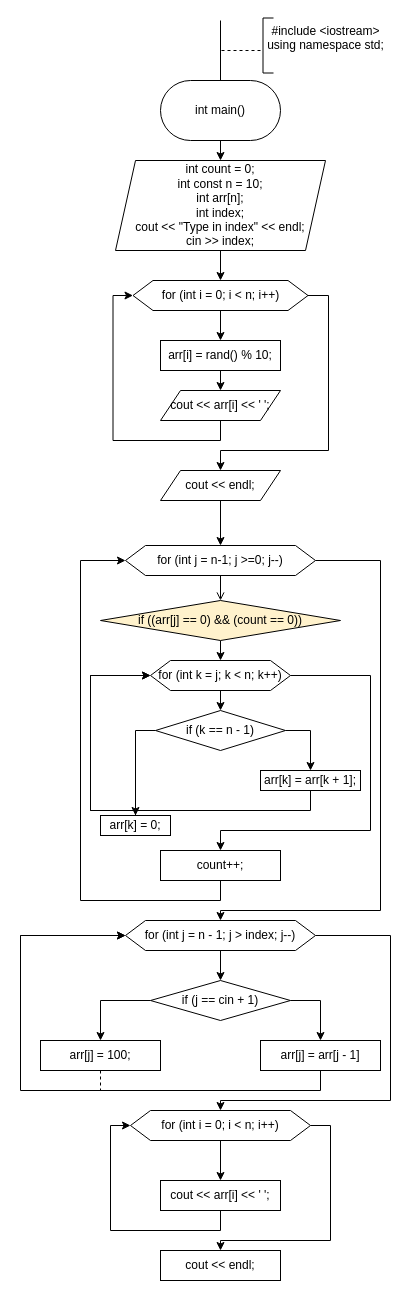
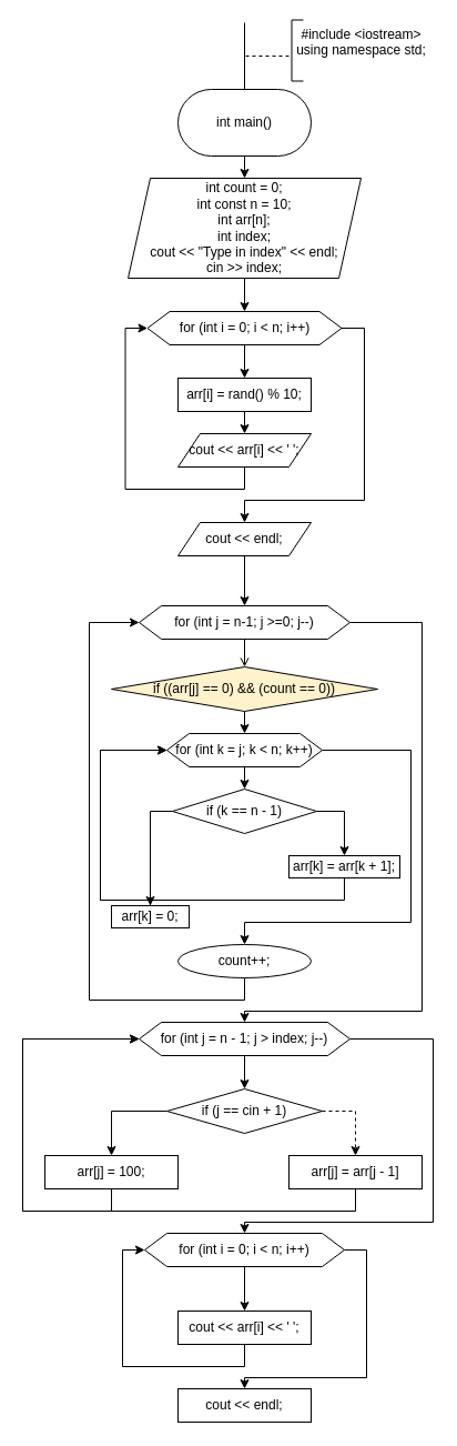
  <mxCell id="0" />
  <mxCell id="1" parent="0" />
  <mxCell id="2" style="edgeStyle=orthogonalEdgeStyle;rounded=0;orthogonalLoop=1;jettySize=auto;html=1;exitX=0.5;exitY=1;exitDx=0;exitDy=0;entryX=0.5;entryY=0;entryDx=0;entryDy=0;" edge="1" parent="1" source="3" target="5"><mxGeometry relative="1" as="geometry" /></mxCell>
  <mxCell id="3" value="int main()" style="rounded=1;whiteSpace=wrap;html=1;arcSize=50;" vertex="1" parent="1"><mxGeometry x="160" y="80" width="120" height="60" as="geometry" /></mxCell>
  <mxCell id="4" style="edgeStyle=orthogonalEdgeStyle;rounded=0;orthogonalLoop=1;jettySize=auto;html=1;exitX=0.5;exitY=1;exitDx=0;exitDy=0;entryX=0.5;entryY=0;entryDx=0;entryDy=0;" edge="1" parent="1" source="5" target="12"><mxGeometry relative="1" as="geometry" /></mxCell>
  <mxCell id="5" value="&lt;div&gt;int count = 0;&lt;/div&gt;&lt;div&gt;&lt;span&gt;&#09;&lt;/span&gt;int const n = 10;&lt;/div&gt;&lt;div&gt;&lt;span&gt;&#09;&lt;/span&gt;int arr[n];&lt;/div&gt;&lt;div&gt;&lt;span&gt;&#09;&lt;/span&gt;int index;&lt;/div&gt;&lt;div&gt;&lt;span&gt;&#09;&lt;/span&gt;cout &amp;lt;&amp;lt; &quot;Type in index&quot; &amp;lt;&amp;lt; endl;&lt;/div&gt;&lt;div&gt;&lt;span&gt;&#09;&lt;/span&gt;cin &amp;gt;&amp;gt; index;&lt;/div&gt;" style="shape=parallelogram;perimeter=parallelogramPerimeter;whiteSpace=wrap;html=1;fixedSize=1;" vertex="1" parent="1"><mxGeometry x="115" y="160" width="210" height="90" as="geometry" /></mxCell>
  <mxCell id="6" value="" style="endArrow=none;html=1;rounded=0;entryX=0.5;entryY=0;entryDx=0;entryDy=0;" edge="1" parent="1" target="3"><mxGeometry width="50" height="50" relative="1" as="geometry"><mxPoint x="220" y="20" as="sourcePoint" /><mxPoint x="260" y="180" as="targetPoint" /></mxGeometry></mxCell>
  <mxCell id="7" value="" style="endArrow=none;dashed=1;html=1;rounded=0;" edge="1" parent="1"><mxGeometry width="50" height="50" relative="1" as="geometry"><mxPoint x="260" y="50" as="sourcePoint" /><mxPoint x="220" y="50" as="targetPoint" /></mxGeometry></mxCell>
  <mxCell id="8" value="" style="shape=partialRectangle;whiteSpace=wrap;html=1;bottom=1;right=1;left=1;top=0;fillColor=none;routingCenterX=-0.5;rotation=90;" vertex="1" parent="1"><mxGeometry x="240" y="40" width="55" height="10" as="geometry" /></mxCell>
  <mxCell id="9" value="&lt;div&gt;#include &amp;lt;iostream&amp;gt;&lt;/div&gt;&lt;div&gt;using namespace std;&lt;/div&gt;&lt;div&gt;&lt;br&gt;&lt;/div&gt;" style="text;html=1;align=center;verticalAlign=middle;resizable=0;points=[];autosize=1;strokeColor=none;fillColor=none;" vertex="1" parent="1"><mxGeometry x="260" y="20" width="130" height="50" as="geometry" /></mxCell>
  <mxCell id="10" style="edgeStyle=orthogonalEdgeStyle;rounded=0;orthogonalLoop=1;jettySize=auto;html=1;exitX=0.5;exitY=1;exitDx=0;exitDy=0;entryX=0.5;entryY=0;entryDx=0;entryDy=0;" edge="1" parent="1" source="12" target="14"><mxGeometry relative="1" as="geometry" /></mxCell>
  <mxCell id="11" style="edgeStyle=orthogonalEdgeStyle;rounded=0;orthogonalLoop=1;jettySize=auto;html=1;exitX=1;exitY=0.5;exitDx=0;exitDy=0;entryX=0.5;entryY=0;entryDx=0;entryDy=0;" edge="1" parent="1" source="12" target="18"><mxGeometry relative="1" as="geometry"><Array as="points"><mxPoint x="328" y="295" /><mxPoint x="328" y="450" /><mxPoint x="220" y="450" /></Array></mxGeometry></mxCell>
  <mxCell id="12" value="&lt;div&gt;for (int i = 0; i &amp;lt; n; i++)&lt;/div&gt;" style="shape=hexagon;perimeter=hexagonPerimeter2;whiteSpace=wrap;html=1;fixedSize=1;" vertex="1" parent="1"><mxGeometry x="132.5" y="280" width="175" height="30" as="geometry" /></mxCell>
  <mxCell id="13" style="edgeStyle=orthogonalEdgeStyle;rounded=0;orthogonalLoop=1;jettySize=auto;html=1;exitX=0.5;exitY=1;exitDx=0;exitDy=0;entryX=0.5;entryY=0;entryDx=0;entryDy=0;" edge="1" parent="1" source="14" target="16"><mxGeometry relative="1" as="geometry" /></mxCell>
  <mxCell id="14" value="arr[i] = rand() % 10;" style="rounded=0;whiteSpace=wrap;html=1;" vertex="1" parent="1"><mxGeometry x="160" y="340" width="120" height="30" as="geometry" /></mxCell>
  <mxCell id="15" style="edgeStyle=orthogonalEdgeStyle;rounded=0;orthogonalLoop=1;jettySize=auto;html=1;exitX=0.5;exitY=1;exitDx=0;exitDy=0;entryX=0;entryY=0.5;entryDx=0;entryDy=0;" edge="1" parent="1" source="16" target="12"><mxGeometry relative="1" as="geometry" /></mxCell>
  <mxCell id="16" value="cout &amp;lt;&amp;lt; arr[i] &amp;lt;&amp;lt; ' ';" style="shape=parallelogram;perimeter=parallelogramPerimeter;whiteSpace=wrap;html=1;fixedSize=1;" vertex="1" parent="1"><mxGeometry x="160" y="390" width="120" height="30" as="geometry" /></mxCell>
  <mxCell id="17" style="edgeStyle=orthogonalEdgeStyle;rounded=0;orthogonalLoop=1;jettySize=auto;html=1;exitX=0.5;exitY=1;exitDx=0;exitDy=0;" edge="1" parent="1" source="18" target="21"><mxGeometry relative="1" as="geometry" /></mxCell>
  <mxCell id="18" value="cout &amp;lt;&amp;lt; endl;" style="shape=parallelogram;perimeter=parallelogramPerimeter;whiteSpace=wrap;html=1;fixedSize=1;" vertex="1" parent="1"><mxGeometry x="160" y="470" width="120" height="30" as="geometry" /></mxCell>
  <mxCell id="19" style="edgeStyle=orthogonalEdgeStyle;rounded=0;orthogonalLoop=1;jettySize=auto;html=1;exitX=0.5;exitY=1;exitDx=0;exitDy=0;entryX=0.5;entryY=0;entryDx=0;entryDy=0;endArrow=open;" edge="1" parent="1" source="21" target="23"><mxGeometry relative="1" as="geometry" /></mxCell>
  <mxCell id="20" style="edgeStyle=orthogonalEdgeStyle;rounded=0;orthogonalLoop=1;jettySize=auto;html=1;exitX=1;exitY=0.5;exitDx=0;exitDy=0;entryX=0.5;entryY=0;entryDx=0;entryDy=0;" edge="1" parent="1" source="21" target="38"><mxGeometry relative="1" as="geometry"><Array as="points"><mxPoint x="380" y="560" /><mxPoint x="380" y="910" /><mxPoint x="220" y="910" /></Array></mxGeometry></mxCell>
  <mxCell id="21" value="for (int j = n-1; j &amp;gt;=0; j--)" style="shape=hexagon;perimeter=hexagonPerimeter2;whiteSpace=wrap;html=1;fixedSize=1;" vertex="1" parent="1"><mxGeometry x="125" y="545" width="190" height="30" as="geometry" /></mxCell>
  <mxCell id="22" style="edgeStyle=orthogonalEdgeStyle;rounded=0;orthogonalLoop=1;jettySize=auto;html=1;exitX=0.5;exitY=1;exitDx=0;exitDy=0;entryX=0.5;entryY=0;entryDx=0;entryDy=0;" edge="1" parent="1" source="23" target="26"><mxGeometry relative="1" as="geometry" /></mxCell>
  <mxCell id="23" value="if ((arr[j] == 0) &amp;amp;&amp;amp; (count == 0))" style="rhombus;whiteSpace=wrap;html=1;fillColor=#fff2cc;" vertex="1" parent="1"><mxGeometry x="100" y="600" width="240" height="40" as="geometry" /></mxCell>
  <mxCell id="24" style="edgeStyle=orthogonalEdgeStyle;rounded=0;orthogonalLoop=1;jettySize=auto;html=1;exitX=0.5;exitY=1;exitDx=0;exitDy=0;entryX=0.5;entryY=0;entryDx=0;entryDy=0;" edge="1" parent="1" source="26" target="29"><mxGeometry relative="1" as="geometry" /></mxCell>
  <mxCell id="25" style="edgeStyle=orthogonalEdgeStyle;rounded=0;orthogonalLoop=1;jettySize=auto;html=1;exitX=1;exitY=0.5;exitDx=0;exitDy=0;entryX=0.5;entryY=0;entryDx=0;entryDy=0;" edge="1" parent="1" source="26" target="35"><mxGeometry relative="1" as="geometry"><Array as="points"><mxPoint x="370" y="675" /><mxPoint x="370" y="830" /><mxPoint x="220" y="830" /></Array></mxGeometry></mxCell>
  <mxCell id="26" value="for (int k = j; k &amp;lt; n; k++)" style="shape=hexagon;perimeter=hexagonPerimeter2;whiteSpace=wrap;html=1;fixedSize=1;" vertex="1" parent="1"><mxGeometry x="150" y="660" width="140" height="30" as="geometry" /></mxCell>
  <mxCell id="27" style="edgeStyle=orthogonalEdgeStyle;rounded=0;orthogonalLoop=1;jettySize=auto;html=1;exitX=0;exitY=0.5;exitDx=0;exitDy=0;entryX=0.5;entryY=0;entryDx=0;entryDy=0;" edge="1" parent="1" source="29" target="31"><mxGeometry relative="1" as="geometry" /></mxCell>
  <mxCell id="28" style="edgeStyle=orthogonalEdgeStyle;rounded=0;orthogonalLoop=1;jettySize=auto;html=1;exitX=1;exitY=0.5;exitDx=0;exitDy=0;entryX=0.5;entryY=0;entryDx=0;entryDy=0;" edge="1" parent="1" source="29" target="33"><mxGeometry relative="1" as="geometry" /></mxCell>
  <mxCell id="29" value="if (k == n - 1)" style="rhombus;whiteSpace=wrap;html=1;" vertex="1" parent="1"><mxGeometry x="155" y="710" width="130" height="40" as="geometry" /></mxCell>
  <mxCell id="30" style="edgeStyle=orthogonalEdgeStyle;rounded=0;orthogonalLoop=1;jettySize=auto;html=1;exitX=0.5;exitY=1;exitDx=0;exitDy=0;entryX=0;entryY=0.5;entryDx=0;entryDy=0;" edge="1" parent="1" source="31" target="26"><mxGeometry relative="1" as="geometry"><Array as="points"><mxPoint x="135" y="810" /><mxPoint x="90" y="810" /><mxPoint x="90" y="675" /></Array></mxGeometry></mxCell>
  <mxCell id="31" value="arr[k] = 0;" style="rounded=0;whiteSpace=wrap;html=1;" vertex="1" parent="1"><mxGeometry x="100" y="815" width="70" height="20" as="geometry" /></mxCell>
  <mxCell id="32" style="edgeStyle=orthogonalEdgeStyle;rounded=0;orthogonalLoop=1;jettySize=auto;html=1;exitX=0.5;exitY=1;exitDx=0;exitDy=0;entryX=0;entryY=0.5;entryDx=0;entryDy=0;" edge="1" parent="1" source="33" target="26"><mxGeometry relative="1" as="geometry"><Array as="points"><mxPoint x="310" y="810" /><mxPoint x="90" y="810" /><mxPoint x="90" y="675" /></Array></mxGeometry></mxCell>
  <mxCell id="33" value="arr[k] = arr[k + 1];" style="rounded=0;whiteSpace=wrap;html=1;" vertex="1" parent="1"><mxGeometry x="260" y="770" width="100" height="20" as="geometry" /></mxCell>
  <mxCell id="34" style="edgeStyle=orthogonalEdgeStyle;rounded=0;orthogonalLoop=1;jettySize=auto;html=1;exitX=0.5;exitY=1;exitDx=0;exitDy=0;entryX=0;entryY=0.5;entryDx=0;entryDy=0;" edge="1" parent="1" source="35" target="21"><mxGeometry relative="1" as="geometry"><Array as="points"><mxPoint x="220" y="900" /><mxPoint x="80" y="900" /><mxPoint x="80" y="560" /></Array></mxGeometry></mxCell>
- <mxCell id="35" value="count++;" style="rounded=0;whiteSpace=wrap;html=1;" vertex="1" parent="1"><mxGeometry x="160" y="850" width="120" height="30" as="geometry" /></mxCell>
+ <mxCell id="35" value="count++;" style="ellipse;whiteSpace=wrap;html=1;" vertex="1" parent="1"><mxGeometry x="160" y="850" width="120" height="30" as="geometry" /></mxCell>
  <mxCell id="36" style="edgeStyle=orthogonalEdgeStyle;rounded=0;orthogonalLoop=1;jettySize=auto;html=1;exitX=0.5;exitY=1;exitDx=0;exitDy=0;entryX=0.5;entryY=0;entryDx=0;entryDy=0;" edge="1" parent="1" source="38" target="41"><mxGeometry relative="1" as="geometry" /></mxCell>
  <mxCell id="37" style="edgeStyle=orthogonalEdgeStyle;rounded=0;orthogonalLoop=1;jettySize=auto;html=1;exitX=1;exitY=0.5;exitDx=0;exitDy=0;" edge="1" parent="1" source="38" target="49"><mxGeometry relative="1" as="geometry"><Array as="points"><mxPoint x="390" y="935" /><mxPoint x="390" y="1100" /><mxPoint x="220" y="1100" /></Array></mxGeometry></mxCell>
  <mxCell id="38" value="for (int j = n - 1; j &amp;gt; index; j--)" style="shape=hexagon;perimeter=hexagonPerimeter2;whiteSpace=wrap;html=1;fixedSize=1;" vertex="1" parent="1"><mxGeometry x="125" y="920" width="190" height="30" as="geometry" /></mxCell>
- <mxCell id="39" style="edgeStyle=orthogonalEdgeStyle;rounded=0;orthogonalLoop=1;jettySize=auto;html=1;exitX=1;exitY=0.5;exitDx=0;exitDy=0;entryX=0.5;entryY=0;entryDx=0;entryDy=0;" edge="1" parent="1" source="41" target="43"><mxGeometry relative="1" as="geometry" /></mxCell>
+ <mxCell id="39" style="edgeStyle=orthogonalEdgeStyle;rounded=0;orthogonalLoop=1;jettySize=auto;html=1;exitX=1;exitY=0.5;exitDx=0;exitDy=0;entryX=0.5;entryY=0;entryDx=0;entryDy=0;dashed=1;" edge="1" parent="1" source="41" target="43"><mxGeometry relative="1" as="geometry" /></mxCell>
  <mxCell id="40" style="edgeStyle=orthogonalEdgeStyle;rounded=0;orthogonalLoop=1;jettySize=auto;html=1;exitX=0;exitY=0.5;exitDx=0;exitDy=0;entryX=0.5;entryY=0;entryDx=0;entryDy=0;" edge="1" parent="1" source="41" target="45"><mxGeometry relative="1" as="geometry" /></mxCell>
  <mxCell id="41" value="if (j == cin + 1)" style="rhombus;whiteSpace=wrap;html=1;" vertex="1" parent="1"><mxGeometry x="150" y="980" width="140" height="40" as="geometry" /></mxCell>
  <mxCell id="42" style="edgeStyle=orthogonalEdgeStyle;rounded=0;orthogonalLoop=1;jettySize=auto;html=1;exitX=0.5;exitY=1;exitDx=0;exitDy=0;entryX=0;entryY=0.5;entryDx=0;entryDy=0;" edge="1" parent="1" source="43" target="38"><mxGeometry relative="1" as="geometry"><Array as="points"><mxPoint x="320" y="1090" /><mxPoint x="20" y="1090" /><mxPoint x="20" y="935" /></Array></mxGeometry></mxCell>
  <mxCell id="43" value="arr[j] = arr[j - 1]" style="rounded=0;whiteSpace=wrap;html=1;" vertex="1" parent="1"><mxGeometry x="260" y="1040" width="120" height="30" as="geometry" /></mxCell>
- <mxCell id="44" style="edgeStyle=orthogonalEdgeStyle;rounded=0;orthogonalLoop=1;jettySize=auto;html=1;exitX=0.5;exitY=1;exitDx=0;exitDy=0;entryX=0;entryY=0.5;entryDx=0;entryDy=0;dashed=1;" edge="1" parent="1" source="45" target="38"><mxGeometry relative="1" as="geometry"><Array as="points"><mxPoint x="100" y="1090" /><mxPoint x="20" y="1090" /><mxPoint x="20" y="935" /></Array></mxGeometry></mxCell>
+ <mxCell id="44" style="edgeStyle=orthogonalEdgeStyle;rounded=0;orthogonalLoop=1;jettySize=auto;html=1;exitX=0.5;exitY=1;exitDx=0;exitDy=0;entryX=0;entryY=0.5;entryDx=0;entryDy=0;" edge="1" parent="1" source="45" target="38"><mxGeometry relative="1" as="geometry"><Array as="points"><mxPoint x="100" y="1090" /><mxPoint x="20" y="1090" /><mxPoint x="20" y="935" /></Array></mxGeometry></mxCell>
  <mxCell id="45" value="arr[j] = 100;" style="rounded=0;whiteSpace=wrap;html=1;" vertex="1" parent="1"><mxGeometry x="40" y="1040" width="120" height="30" as="geometry" /></mxCell>
  <mxCell id="46" style="edgeStyle=orthogonalEdgeStyle;rounded=0;orthogonalLoop=1;jettySize=auto;html=1;exitX=0.5;exitY=1;exitDx=0;exitDy=0;" edge="1" parent="1" source="45" target="45"><mxGeometry relative="1" as="geometry" /></mxCell>
  <mxCell id="47" style="edgeStyle=orthogonalEdgeStyle;rounded=0;orthogonalLoop=1;jettySize=auto;html=1;exitX=0.5;exitY=1;exitDx=0;exitDy=0;" edge="1" parent="1" source="49" target="51"><mxGeometry relative="1" as="geometry"><mxPoint x="220" y="1190" as="targetPoint" /></mxGeometry></mxCell>
  <mxCell id="48" style="edgeStyle=orthogonalEdgeStyle;rounded=0;orthogonalLoop=1;jettySize=auto;html=1;exitX=1;exitY=0.5;exitDx=0;exitDy=0;entryX=0.5;entryY=0;entryDx=0;entryDy=0;" edge="1" parent="1" source="49" target="52"><mxGeometry relative="1" as="geometry"><Array as="points"><mxPoint x="330" y="1125" /><mxPoint x="330" y="1240" /><mxPoint x="220" y="1240" /></Array></mxGeometry></mxCell>
  <mxCell id="49" value="for (int i = 0; i &amp;lt; n; i++)" style="shape=hexagon;perimeter=hexagonPerimeter2;whiteSpace=wrap;html=1;fixedSize=1;" vertex="1" parent="1"><mxGeometry x="130" y="1110" width="180" height="30" as="geometry" /></mxCell>
  <mxCell id="50" style="edgeStyle=orthogonalEdgeStyle;rounded=0;orthogonalLoop=1;jettySize=auto;html=1;exitX=0.5;exitY=1;exitDx=0;exitDy=0;entryX=0;entryY=0.5;entryDx=0;entryDy=0;" edge="1" parent="1" source="51" target="49"><mxGeometry relative="1" as="geometry" /></mxCell>
  <mxCell id="51" value="cout &amp;lt;&amp;lt; arr[i] &amp;lt;&amp;lt; ' ';" style="rounded=0;whiteSpace=wrap;html=1;" vertex="1" parent="1"><mxGeometry x="160" y="1180" width="120" height="30" as="geometry" /></mxCell>
  <mxCell id="52" value="cout &amp;lt;&amp;lt; endl;" style="rounded=0;whiteSpace=wrap;html=1;" vertex="1" parent="1"><mxGeometry x="160" y="1250" width="120" height="30" as="geometry" /></mxCell>
